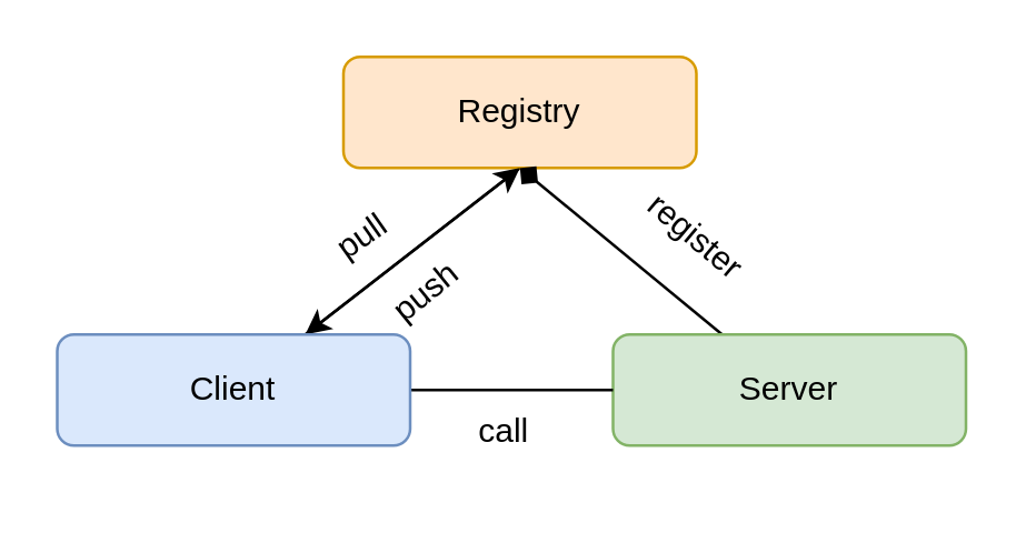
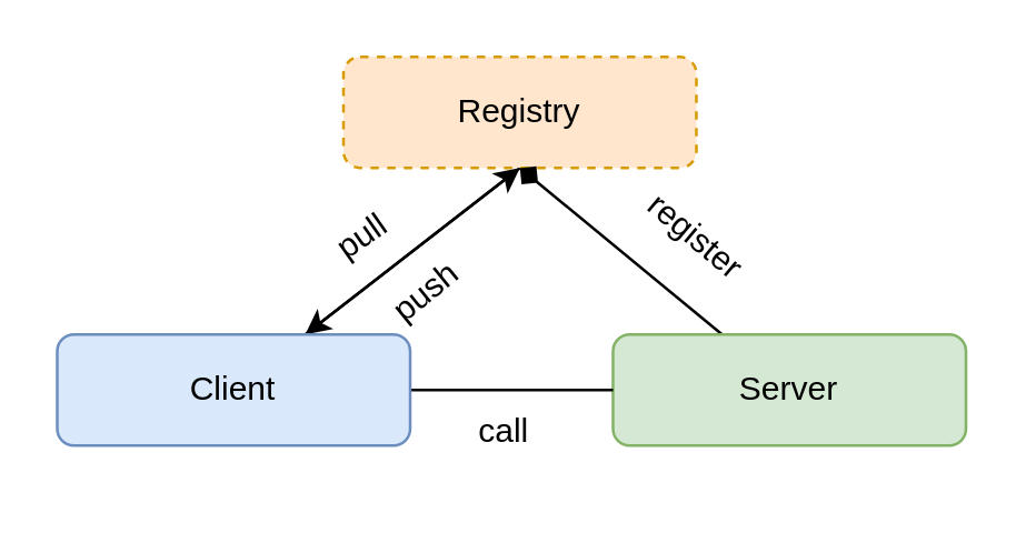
  <mxCell id="0" />
  <mxCell id="1" parent="0" />
  <mxCell id="2" value="" style="edgeStyle=none;rounded=0;orthogonalLoop=1;jettySize=auto;html=1;exitX=0.5;exitY=1;exitDx=0;exitDy=0;" edge="1" parent="1" source="3" target="8"><mxGeometry relative="1" as="geometry" /></mxCell>
- <mxCell id="3" value="Registry" style="rounded=1;whiteSpace=wrap;html=1;fillColor=#ffe6cc;strokeColor=#d79b00;" vertex="1" parent="1"><mxGeometry x="123" y="20" width="127" height="40" as="geometry" /></mxCell>
+ <mxCell id="3" value="Registry" style="rounded=1;whiteSpace=wrap;html=1;fillColor=#ffe6cc;strokeColor=#d79b00;dashed=1;" vertex="1" parent="1"><mxGeometry x="123" y="20" width="127" height="40" as="geometry" /></mxCell>
  <mxCell id="4" style="rounded=0;orthogonalLoop=1;jettySize=auto;html=1;entryX=0.5;entryY=1;entryDx=0;entryDy=0;endArrow=diamond;" edge="1" parent="1" source="5" target="3"><mxGeometry relative="1" as="geometry" /></mxCell>
  <mxCell id="5" value="Server" style="rounded=1;whiteSpace=wrap;html=1;fillColor=#d5e8d4;strokeColor=#82b366;" vertex="1" parent="1"><mxGeometry x="220" y="120" width="127" height="40" as="geometry" /></mxCell>
  <mxCell id="6" value="" style="edgeStyle=none;rounded=0;orthogonalLoop=1;jettySize=auto;html=1;endArrow=none;" edge="1" parent="1" source="8" target="5"><mxGeometry relative="1" as="geometry" /></mxCell>
  <mxCell id="7" value="" style="edgeStyle=none;rounded=0;orthogonalLoop=1;jettySize=auto;html=1;entryX=0.5;entryY=1;entryDx=0;entryDy=0;" edge="1" parent="1" source="8" target="3"><mxGeometry relative="1" as="geometry" /></mxCell>
  <mxCell id="8" value="Client" style="rounded=1;whiteSpace=wrap;html=1;fillColor=#dae8fc;strokeColor=#6c8ebf;" vertex="1" parent="1"><mxGeometry x="20" y="120" width="127" height="40" as="geometry" /></mxCell>
  <mxCell id="9" value="register" style="text;html=1;strokeColor=none;fillColor=none;align=center;verticalAlign=middle;whiteSpace=wrap;rounded=0;rotation=40;" vertex="1" parent="1"><mxGeometry x="220" y="70" width="60" height="30" as="geometry" /></mxCell>
  <mxCell id="10" value="call" style="text;html=1;strokeColor=none;fillColor=none;align=center;verticalAlign=middle;whiteSpace=wrap;rounded=0;rotation=0;" vertex="1" parent="1"><mxGeometry x="150.5" y="140" width="60" height="30" as="geometry" /></mxCell>
  <mxCell id="11" value="pull" style="text;html=1;strokeColor=none;fillColor=none;align=center;verticalAlign=middle;whiteSpace=wrap;rounded=0;rotation=-35;" vertex="1" parent="1"><mxGeometry x="100" y="70" width="60" height="30" as="geometry" /></mxCell>
  <mxCell id="12" value="push" style="text;html=1;strokeColor=none;fillColor=none;align=center;verticalAlign=middle;whiteSpace=wrap;rounded=0;rotation=-39;" vertex="1" parent="1"><mxGeometry x="123" y="90" width="60" height="30" as="geometry" /></mxCell>
